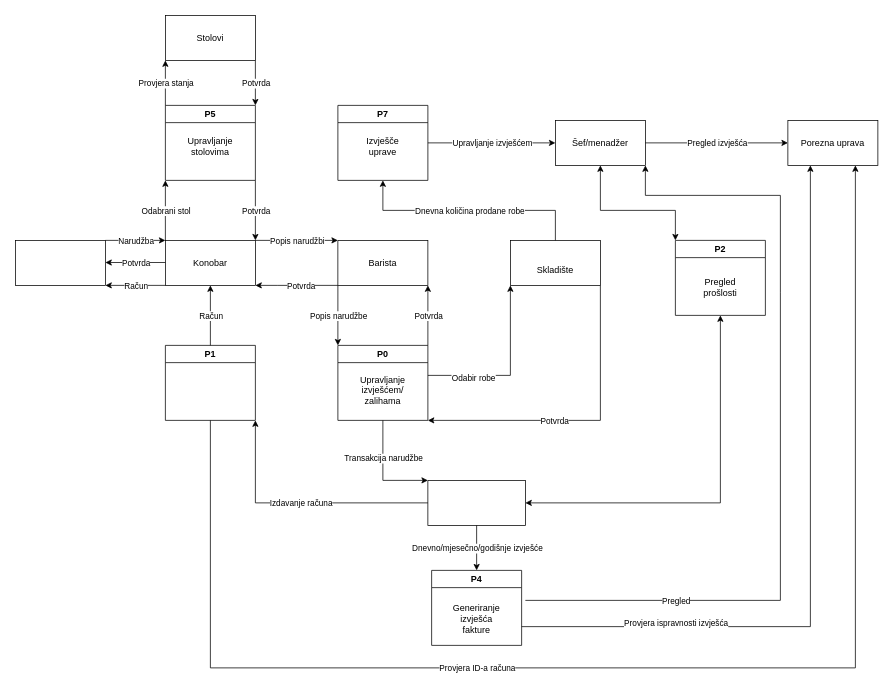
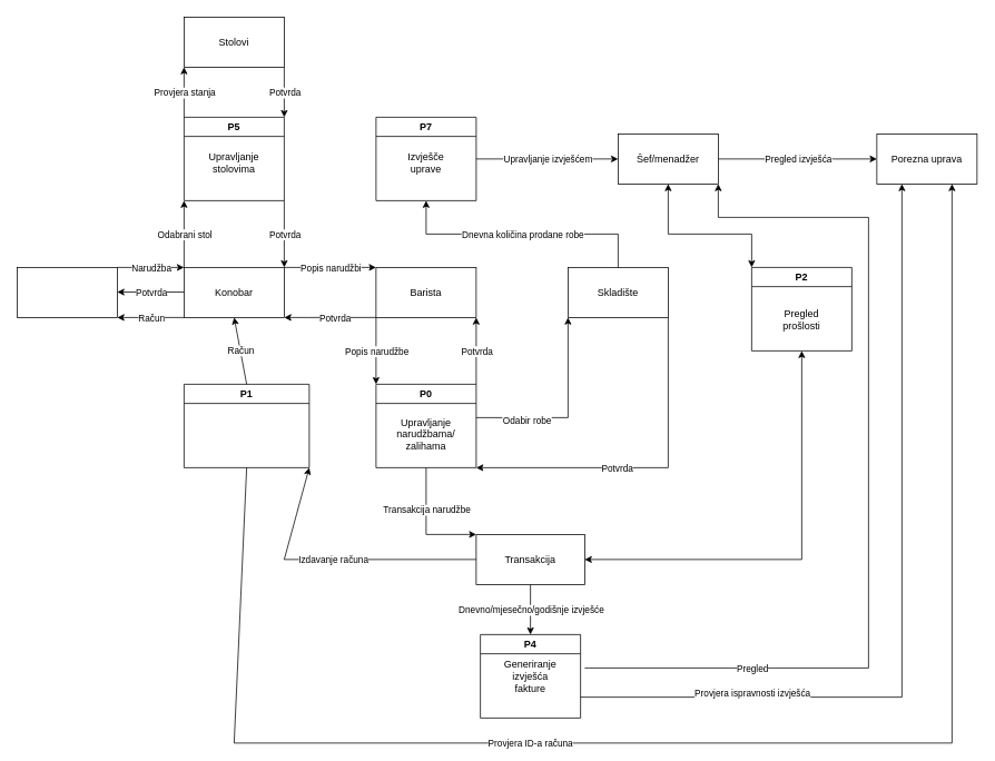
  <mxCell id="0" />
  <mxCell id="1" parent="0" />
  <mxCell id="2" value="P0" style="swimlane;whiteSpace=wrap;html=1;" parent="1" vertex="1"><mxGeometry x="450" y="460" width="120" height="100" as="geometry" /></mxCell>
- <mxCell id="3" value="Upravljanje izvješćem/&lt;br&gt;zalihama" style="text;html=1;strokeColor=none;fillColor=none;align=center;verticalAlign=middle;whiteSpace=wrap;rounded=0;" parent="2" vertex="1"><mxGeometry y="20" width="120" height="80" as="geometry" /></mxCell>
+ <mxCell id="3" value="Upravljanje narudžbama/&lt;br&gt;zalihama" style="text;html=1;strokeColor=none;fillColor=none;align=center;verticalAlign=middle;whiteSpace=wrap;rounded=0;" parent="2" vertex="1"><mxGeometry y="20" width="120" height="80" as="geometry" /></mxCell>
  <mxCell id="4" value="" style="rounded=0;whiteSpace=wrap;html=1;" parent="1" vertex="1"><mxGeometry x="20" y="320" width="120" height="60" as="geometry" /></mxCell>
  <mxCell id="5" value="" style="rounded=0;whiteSpace=wrap;html=1;" parent="1" vertex="1"><mxGeometry x="220" y="320" width="120" height="60" as="geometry" /></mxCell>
  <mxCell id="6" value="Konobar" style="text;html=1;strokeColor=none;fillColor=none;align=center;verticalAlign=middle;whiteSpace=wrap;rounded=0;" parent="1" vertex="1"><mxGeometry x="250" y="335" width="60" height="30" as="geometry" /></mxCell>
  <mxCell id="7" value="" style="rounded=0;whiteSpace=wrap;html=1;" parent="1" vertex="1"><mxGeometry x="450" y="320" width="120" height="60" as="geometry" /></mxCell>
  <mxCell id="8" value="Barista" style="text;html=1;strokeColor=none;fillColor=none;align=center;verticalAlign=middle;whiteSpace=wrap;rounded=0;" parent="1" vertex="1"><mxGeometry x="480" y="335" width="60" height="30" as="geometry" /></mxCell>
  <mxCell id="9" value="" style="rounded=0;whiteSpace=wrap;html=1;" parent="1" vertex="1"><mxGeometry x="680" y="320" width="120" height="60" as="geometry" /></mxCell>
- <mxCell id="10" value="Skladište" style="text;html=1;strokeColor=none;fillColor=none;align=center;verticalAlign=middle;whiteSpace=wrap;rounded=0;" parent="1" vertex="1"><mxGeometry x="710" y="345" width="60" height="30" as="geometry" /></mxCell>
+ <mxCell id="10" value="Skladište" style="text;html=1;strokeColor=none;fillColor=none;align=center;verticalAlign=middle;whiteSpace=wrap;rounded=0;" parent="1" vertex="1"><mxGeometry x="710" y="335" width="60" height="30" as="geometry" /></mxCell>
  <mxCell id="11" value="" style="endArrow=classic;html=1;rounded=0;" parent="1" edge="1"><mxGeometry relative="1" as="geometry"><mxPoint x="140" y="320" as="sourcePoint" /><mxPoint x="220" y="320" as="targetPoint" /><Array as="points"><mxPoint x="190" y="320" /></Array></mxGeometry></mxCell>
  <mxCell id="12" value="Narudžba" style="edgeLabel;resizable=0;html=1;align=center;verticalAlign=middle;" parent="11" connectable="0" vertex="1"><mxGeometry relative="1" as="geometry" /></mxCell>
  <mxCell id="13" value="" style="endArrow=classic;html=1;rounded=0;entryX=1;entryY=0.5;entryDx=0;entryDy=0;exitX=0;exitY=0.5;exitDx=0;exitDy=0;" parent="1" edge="1"><mxGeometry relative="1" as="geometry"><mxPoint x="220" y="349.5" as="sourcePoint" /><mxPoint x="140" y="349.5" as="targetPoint" /><Array as="points" /></mxGeometry></mxCell>
  <mxCell id="14" value="Potvrda" style="edgeLabel;resizable=0;html=1;align=center;verticalAlign=middle;" parent="13" connectable="0" vertex="1"><mxGeometry relative="1" as="geometry"><mxPoint y="1" as="offset" /></mxGeometry></mxCell>
  <mxCell id="15" value="" style="endArrow=classic;html=1;rounded=0;exitX=1;exitY=0;exitDx=0;exitDy=0;entryX=0;entryY=0;entryDx=0;entryDy=0;" parent="1" source="5" target="7" edge="1"><mxGeometry relative="1" as="geometry"><mxPoint x="450" y="350" as="sourcePoint" /><mxPoint x="550" y="350" as="targetPoint" /></mxGeometry></mxCell>
  <mxCell id="16" value="Popis narudžbi" style="edgeLabel;resizable=0;html=1;align=center;verticalAlign=middle;" parent="15" connectable="0" vertex="1"><mxGeometry relative="1" as="geometry" /></mxCell>
  <mxCell id="17" value="" style="endArrow=classic;html=1;rounded=0;exitX=0;exitY=0.75;exitDx=0;exitDy=0;entryX=1;entryY=0.75;entryDx=0;entryDy=0;" parent="1" edge="1"><mxGeometry relative="1" as="geometry"><mxPoint x="450" y="380" as="sourcePoint" /><mxPoint x="340" y="380" as="targetPoint" /><Array as="points"><mxPoint x="370" y="380" /></Array></mxGeometry></mxCell>
  <mxCell id="18" value="Potvrda" style="edgeLabel;resizable=0;html=1;align=center;verticalAlign=middle;" parent="17" connectable="0" vertex="1"><mxGeometry relative="1" as="geometry"><mxPoint x="5" as="offset" /></mxGeometry></mxCell>
  <mxCell id="19" value="P5" style="swimlane;whiteSpace=wrap;html=1;startSize=23;" parent="1" vertex="1"><mxGeometry x="220" y="140" width="120" height="100" as="geometry"><mxRectangle x="250" y="10" width="60" height="30" as="alternateBounds" /></mxGeometry></mxCell>
  <mxCell id="20" value="Upravljanje stolovima" style="text;html=1;strokeColor=none;fillColor=none;align=center;verticalAlign=middle;whiteSpace=wrap;rounded=0;" parent="19" vertex="1"><mxGeometry x="20" y="30" width="80" height="50" as="geometry" /></mxCell>
  <mxCell id="21" value="" style="endArrow=classic;html=1;rounded=0;" parent="1" edge="1"><mxGeometry relative="1" as="geometry"><mxPoint x="340" y="240" as="sourcePoint" /><mxPoint x="340" y="320" as="targetPoint" /></mxGeometry></mxCell>
  <mxCell id="22" value="Potvrda" style="edgeLabel;resizable=0;html=1;align=center;verticalAlign=middle;" parent="21" connectable="0" vertex="1"><mxGeometry relative="1" as="geometry" /></mxCell>
  <mxCell id="23" value="" style="endArrow=classic;html=1;rounded=0;exitX=0;exitY=1;exitDx=0;exitDy=0;entryX=0;entryY=0;entryDx=0;entryDy=0;" parent="1" source="7" target="2" edge="1"><mxGeometry relative="1" as="geometry"><mxPoint x="530" y="390" as="sourcePoint" /><mxPoint x="630" y="390" as="targetPoint" /><Array as="points" /></mxGeometry></mxCell>
  <mxCell id="24" value="Popis narudžbe" style="edgeLabel;resizable=0;html=1;align=center;verticalAlign=middle;" parent="23" connectable="0" vertex="1"><mxGeometry relative="1" as="geometry" /></mxCell>
  <mxCell id="25" value="" style="endArrow=classic;html=1;rounded=0;exitX=1;exitY=0;exitDx=0;exitDy=0;entryX=1;entryY=1;entryDx=0;entryDy=0;" parent="1" source="2" target="7" edge="1"><mxGeometry relative="1" as="geometry"><mxPoint x="530" y="390" as="sourcePoint" /><mxPoint x="630" y="390" as="targetPoint" /></mxGeometry></mxCell>
  <mxCell id="26" value="Potvrda" style="edgeLabel;resizable=0;html=1;align=center;verticalAlign=middle;" parent="25" connectable="0" vertex="1"><mxGeometry relative="1" as="geometry" /></mxCell>
  <mxCell id="27" value="" style="endArrow=classic;html=1;rounded=0;entryX=0;entryY=1;entryDx=0;entryDy=0;exitX=1;exitY=0.25;exitDx=0;exitDy=0;" parent="1" source="3" target="9" edge="1"><mxGeometry relative="1" as="geometry"><mxPoint x="570" y="520" as="sourcePoint" /><mxPoint x="670" y="520" as="targetPoint" /><Array as="points"><mxPoint x="680" y="500" /></Array></mxGeometry></mxCell>
  <mxCell id="28" value="Odabir robe" style="edgeLabel;resizable=0;html=1;align=center;verticalAlign=middle;" parent="27" connectable="0" vertex="1"><mxGeometry relative="1" as="geometry"><mxPoint x="-50" y="8" as="offset" /></mxGeometry></mxCell>
  <mxCell id="29" value="" style="endArrow=classic;html=1;rounded=0;entryX=1;entryY=1;entryDx=0;entryDy=0;exitX=1;exitY=1;exitDx=0;exitDy=0;" parent="1" source="9" target="3" edge="1"><mxGeometry relative="1" as="geometry"><mxPoint x="630" y="610" as="sourcePoint" /><mxPoint x="730" y="610" as="targetPoint" /><Array as="points"><mxPoint x="800" y="560" /></Array></mxGeometry></mxCell>
  <mxCell id="30" value="Potvrda" style="edgeLabel;resizable=0;html=1;align=center;verticalAlign=middle;" parent="29" connectable="0" vertex="1"><mxGeometry relative="1" as="geometry"><mxPoint x="-37" as="offset" /></mxGeometry></mxCell>
  <mxCell id="31" value="P7" style="swimlane;whiteSpace=wrap;html=1;" parent="1" vertex="1"><mxGeometry x="450" y="140" width="120" height="100" as="geometry" /></mxCell>
  <mxCell id="32" value="Izvješče uprave" style="text;html=1;strokeColor=none;fillColor=none;align=center;verticalAlign=middle;whiteSpace=wrap;rounded=0;" parent="31" vertex="1"><mxGeometry x="25" y="30" width="70" height="50" as="geometry" /></mxCell>
  <mxCell id="33" value="" style="endArrow=classic;html=1;rounded=0;entryX=0.5;entryY=1;entryDx=0;entryDy=0;exitX=0.5;exitY=0;exitDx=0;exitDy=0;" parent="1" source="9" target="31" edge="1"><mxGeometry relative="1" as="geometry"><mxPoint x="490" y="410" as="sourcePoint" /><mxPoint x="590" y="410" as="targetPoint" /><Array as="points"><mxPoint x="740" y="280" /><mxPoint x="510" y="280" /></Array></mxGeometry></mxCell>
  <mxCell id="34" value="Dnevna količina prodane robe" style="edgeLabel;resizable=0;html=1;align=center;verticalAlign=middle;" parent="33" connectable="0" vertex="1"><mxGeometry relative="1" as="geometry" /></mxCell>
  <mxCell id="35" value="P2" style="swimlane;whiteSpace=wrap;html=1;" parent="1" vertex="1"><mxGeometry x="900" y="320" width="120" height="100" as="geometry" /></mxCell>
  <mxCell id="36" value="Pregled prošlosti" style="text;html=1;strokeColor=none;fillColor=none;align=center;verticalAlign=middle;whiteSpace=wrap;rounded=0;" parent="35" vertex="1"><mxGeometry x="20" y="35" width="80" height="55" as="geometry" /></mxCell>
- <mxCell id="37" value="P1" style="swimlane;whiteSpace=wrap;html=1;" parent="1" vertex="1"><mxGeometry x="220" y="460" width="120" height="100" as="geometry" /></mxCell>
+ <mxCell id="37" value="P1" style="swimlane;whiteSpace=wrap;html=1;" parent="1" vertex="1"><mxGeometry x="220" y="460" width="150" height="100" as="geometry" /></mxCell>
  <mxCell id="38" value="" style="rounded=0;whiteSpace=wrap;html=1;" parent="1" vertex="1"><mxGeometry x="570" y="640" width="130" height="60" as="geometry" /></mxCell>
  <mxCell id="39" value="" style="endArrow=classic;html=1;rounded=0;exitX=0.5;exitY=1;exitDx=0;exitDy=0;entryX=0;entryY=0;entryDx=0;entryDy=0;" parent="1" source="3" target="38" edge="1"><mxGeometry relative="1" as="geometry"><mxPoint x="420" y="680" as="sourcePoint" /><mxPoint x="520" y="680" as="targetPoint" /><Array as="points"><mxPoint x="510" y="640" /></Array></mxGeometry></mxCell>
  <mxCell id="40" value="Transakcija narudžbe" style="edgeLabel;resizable=0;html=1;align=center;verticalAlign=middle;" parent="39" connectable="0" vertex="1"><mxGeometry relative="1" as="geometry"><mxPoint y="-20" as="offset" /></mxGeometry></mxCell>
+ <mxCell id="41" value="Transakcija" style="text;html=1;strokeColor=none;fillColor=none;align=center;verticalAlign=middle;whiteSpace=wrap;rounded=0;" parent="1" vertex="1"><mxGeometry x="595" y="655" width="80" height="30" as="geometry" /></mxCell>
  <mxCell id="42" value="" style="endArrow=classic;startArrow=classic;html=1;rounded=0;entryX=0.5;entryY=1;entryDx=0;entryDy=0;exitX=1;exitY=0.5;exitDx=0;exitDy=0;" parent="1" source="38" target="35" edge="1"><mxGeometry width="50" height="50" relative="1" as="geometry"><mxPoint x="830" y="670" as="sourcePoint" /><mxPoint x="880" y="620" as="targetPoint" /><Array as="points"><mxPoint x="960" y="670" /></Array></mxGeometry></mxCell>
  <mxCell id="43" value="" style="endArrow=classic;html=1;rounded=0;exitX=0;exitY=1;exitDx=0;exitDy=0;entryX=1;entryY=1;entryDx=0;entryDy=0;" parent="1" source="5" target="4" edge="1"><mxGeometry relative="1" as="geometry"><mxPoint x="380" y="450" as="sourcePoint" /><mxPoint x="480" y="450" as="targetPoint" /></mxGeometry></mxCell>
  <mxCell id="44" value="Račun" style="edgeLabel;resizable=0;html=1;align=center;verticalAlign=middle;" parent="43" connectable="0" vertex="1"><mxGeometry relative="1" as="geometry" /></mxCell>
  <mxCell id="45" value="" style="endArrow=classic;html=1;rounded=0;exitX=0.5;exitY=0;exitDx=0;exitDy=0;entryX=0.5;entryY=1;entryDx=0;entryDy=0;" parent="1" source="37" target="5" edge="1"><mxGeometry relative="1" as="geometry"><mxPoint x="380" y="450" as="sourcePoint" /><mxPoint x="480" y="450" as="targetPoint" /></mxGeometry></mxCell>
  <mxCell id="46" value="Račun" style="edgeLabel;resizable=0;html=1;align=center;verticalAlign=middle;" parent="45" connectable="0" vertex="1"><mxGeometry relative="1" as="geometry" /></mxCell>
  <mxCell id="47" value="" style="endArrow=classic;html=1;rounded=0;exitX=0;exitY=0.5;exitDx=0;exitDy=0;entryX=1;entryY=1;entryDx=0;entryDy=0;" parent="1" source="38" target="37" edge="1"><mxGeometry relative="1" as="geometry"><mxPoint x="240" y="720" as="sourcePoint" /><mxPoint x="340" y="720" as="targetPoint" /><Array as="points"><mxPoint x="340" y="670" /></Array></mxGeometry></mxCell>
  <mxCell id="48" value="Izdavanje računa" style="edgeLabel;resizable=0;html=1;align=center;verticalAlign=middle;" parent="47" connectable="0" vertex="1"><mxGeometry relative="1" as="geometry" /></mxCell>
  <mxCell id="49" value="P4" style="swimlane;whiteSpace=wrap;html=1;startSize=23;" parent="1" vertex="1"><mxGeometry x="575" y="760" width="120" height="100" as="geometry" /></mxCell>
- <mxCell id="50" value="Generiranje izvješća fakture" style="text;html=1;strokeColor=none;fillColor=none;align=center;verticalAlign=middle;whiteSpace=wrap;rounded=0;" parent="49" vertex="1"><mxGeometry x="30" y="50" width="60" height="30" as="geometry" /></mxCell>
+ <mxCell id="50" value="Generiranje izvješća fakture" style="text;html=1;strokeColor=none;fillColor=none;align=center;verticalAlign=middle;whiteSpace=wrap;rounded=0;" parent="49" vertex="1"><mxGeometry x="30" y="35" width="60" height="30" as="geometry" /></mxCell>
  <mxCell id="51" value="" style="endArrow=classic;html=1;rounded=0;exitX=0.5;exitY=1;exitDx=0;exitDy=0;entryX=0.5;entryY=0;entryDx=0;entryDy=0;" parent="1" source="38" target="49" edge="1"><mxGeometry relative="1" as="geometry"><mxPoint x="490" y="710" as="sourcePoint" /><mxPoint x="590" y="710" as="targetPoint" /></mxGeometry></mxCell>
  <mxCell id="52" value="Dnevno/mjesečno/godišnje izvješće" style="edgeLabel;resizable=0;html=1;align=center;verticalAlign=middle;" parent="51" connectable="0" vertex="1"><mxGeometry relative="1" as="geometry" /></mxCell>
  <mxCell id="53" value="" style="rounded=0;whiteSpace=wrap;html=1;" parent="1" vertex="1"><mxGeometry x="740" y="160" width="120" height="60" as="geometry" /></mxCell>
  <mxCell id="54" value="" style="endArrow=classic;html=1;rounded=0;exitX=1;exitY=0.5;exitDx=0;exitDy=0;entryX=0;entryY=0.5;entryDx=0;entryDy=0;" parent="1" source="31" target="53" edge="1"><mxGeometry relative="1" as="geometry"><mxPoint x="590" y="260" as="sourcePoint" /><mxPoint x="690" y="260" as="targetPoint" /></mxGeometry></mxCell>
  <mxCell id="55" value="Upravljanje izvješćem" style="edgeLabel;resizable=0;html=1;align=center;verticalAlign=middle;" parent="54" connectable="0" vertex="1"><mxGeometry relative="1" as="geometry" /></mxCell>
  <mxCell id="56" value="Šef/menadžer" style="text;html=1;strokeColor=none;fillColor=none;align=center;verticalAlign=middle;whiteSpace=wrap;rounded=0;" parent="1" vertex="1"><mxGeometry x="770" y="175" width="60" height="30" as="geometry" /></mxCell>
  <mxCell id="57" value="" style="endArrow=classic;startArrow=classic;html=1;rounded=0;exitX=0;exitY=0;exitDx=0;exitDy=0;entryX=0.5;entryY=1;entryDx=0;entryDy=0;" parent="1" source="35" target="53" edge="1"><mxGeometry width="50" height="50" relative="1" as="geometry"><mxPoint x="620" y="390" as="sourcePoint" /><mxPoint x="670" y="340" as="targetPoint" /><Array as="points"><mxPoint x="900" y="280" /><mxPoint x="800" y="280" /></Array></mxGeometry></mxCell>
  <mxCell id="58" value="" style="endArrow=classic;html=1;rounded=0;entryX=1;entryY=1;entryDx=0;entryDy=0;" parent="1" target="53" edge="1"><mxGeometry relative="1" as="geometry"><mxPoint x="700" y="800" as="sourcePoint" /><mxPoint x="1090" y="370" as="targetPoint" /><Array as="points"><mxPoint x="1040" y="800" /><mxPoint x="1040" y="390" /><mxPoint x="1040" y="260" /><mxPoint x="860" y="260" /></Array></mxGeometry></mxCell>
  <mxCell id="59" value="Pregled" style="edgeLabel;resizable=0;html=1;align=center;verticalAlign=middle;" parent="58" connectable="0" vertex="1"><mxGeometry relative="1" as="geometry"><mxPoint x="-140" y="210" as="offset" /></mxGeometry></mxCell>
  <mxCell id="60" value="" style="rounded=0;whiteSpace=wrap;html=1;" parent="1" vertex="1"><mxGeometry x="1050" y="160" width="120" height="60" as="geometry" /></mxCell>
  <mxCell id="61" value="" style="endArrow=classic;html=1;rounded=0;exitX=1;exitY=0.75;exitDx=0;exitDy=0;entryX=0.25;entryY=1;entryDx=0;entryDy=0;" parent="1" source="49" target="60" edge="1"><mxGeometry relative="1" as="geometry"><mxPoint x="780" y="730" as="sourcePoint" /><mxPoint x="1200" y="490" as="targetPoint" /><Array as="points"><mxPoint x="1080" y="835" /></Array></mxGeometry></mxCell>
  <mxCell id="62" value="Provjera ispravnosti izvješća" style="edgeLabel;resizable=0;html=1;align=center;verticalAlign=middle;" parent="61" connectable="0" vertex="1"><mxGeometry relative="1" as="geometry"><mxPoint x="-180" y="110" as="offset" /></mxGeometry></mxCell>
  <mxCell id="63" value="" style="endArrow=classic;html=1;rounded=0;exitX=0.5;exitY=1;exitDx=0;exitDy=0;" parent="1" source="37" edge="1"><mxGeometry relative="1" as="geometry"><mxPoint x="170" y="860" as="sourcePoint" /><mxPoint x="1140" y="220" as="targetPoint" /><Array as="points"><mxPoint x="280" y="890" /><mxPoint x="1140" y="890" /></Array></mxGeometry></mxCell>
  <mxCell id="64" value="Provjera ID-a računa" style="edgeLabel;resizable=0;html=1;align=center;verticalAlign=middle;" parent="63" connectable="0" vertex="1"><mxGeometry relative="1" as="geometry"><mxPoint x="-245" as="offset" /></mxGeometry></mxCell>
  <mxCell id="65" value="Porezna uprava" style="text;html=1;strokeColor=none;fillColor=none;align=center;verticalAlign=middle;whiteSpace=wrap;rounded=0;" parent="1" vertex="1"><mxGeometry x="1065" y="160" width="90" height="60" as="geometry" /></mxCell>
  <mxCell id="66" value="" style="endArrow=classic;html=1;rounded=0;exitX=1;exitY=0.5;exitDx=0;exitDy=0;entryX=0;entryY=0.5;entryDx=0;entryDy=0;" parent="1" source="53" target="60" edge="1"><mxGeometry relative="1" as="geometry"><mxPoint x="670" y="480" as="sourcePoint" /><mxPoint x="770" y="470" as="targetPoint" /></mxGeometry></mxCell>
  <mxCell id="67" value="Pregled izvješća" style="edgeLabel;resizable=0;html=1;align=center;verticalAlign=middle;" parent="66" connectable="0" vertex="1"><mxGeometry relative="1" as="geometry" /></mxCell>
  <mxCell id="68" value="" style="endArrow=classic;html=1;rounded=0;exitX=0;exitY=0;exitDx=0;exitDy=0;entryX=0;entryY=1;entryDx=0;entryDy=0;" parent="1" source="5" target="19" edge="1"><mxGeometry relative="1" as="geometry"><mxPoint x="720" y="530" as="sourcePoint" /><mxPoint x="820" y="530" as="targetPoint" /></mxGeometry></mxCell>
  <mxCell id="69" value="Odabrani stol" style="edgeLabel;resizable=0;html=1;align=center;verticalAlign=middle;" parent="68" connectable="0" vertex="1"><mxGeometry relative="1" as="geometry" /></mxCell>
  <mxCell id="70" value="" style="rounded=0;whiteSpace=wrap;html=1;" parent="1" vertex="1"><mxGeometry x="220" y="20" width="120" height="60" as="geometry" /></mxCell>
  <mxCell id="71" value="" style="endArrow=classic;html=1;rounded=0;entryX=0;entryY=1;entryDx=0;entryDy=0;exitX=0;exitY=0;exitDx=0;exitDy=0;" parent="1" source="19" target="70" edge="1"><mxGeometry relative="1" as="geometry"><mxPoint x="130" y="140" as="sourcePoint" /><mxPoint x="230" y="140" as="targetPoint" /></mxGeometry></mxCell>
  <mxCell id="72" value="Provjera stanja" style="edgeLabel;resizable=0;html=1;align=center;verticalAlign=middle;" parent="71" connectable="0" vertex="1"><mxGeometry relative="1" as="geometry" /></mxCell>
  <mxCell id="73" value="" style="endArrow=classic;html=1;rounded=0;exitX=1;exitY=1;exitDx=0;exitDy=0;entryX=1;entryY=0;entryDx=0;entryDy=0;" parent="1" source="70" target="19" edge="1"><mxGeometry relative="1" as="geometry"><mxPoint x="730" y="290" as="sourcePoint" /><mxPoint x="830" y="290" as="targetPoint" /></mxGeometry></mxCell>
  <mxCell id="74" value="Potvrda" style="edgeLabel;resizable=0;html=1;align=center;verticalAlign=middle;" parent="73" connectable="0" vertex="1"><mxGeometry relative="1" as="geometry" /></mxCell>
  <mxCell id="75" value="Stolovi" style="text;html=1;strokeColor=none;fillColor=none;align=center;verticalAlign=middle;whiteSpace=wrap;rounded=0;" parent="1" vertex="1"><mxGeometry x="250" y="35" width="60" height="30" as="geometry" /></mxCell>
